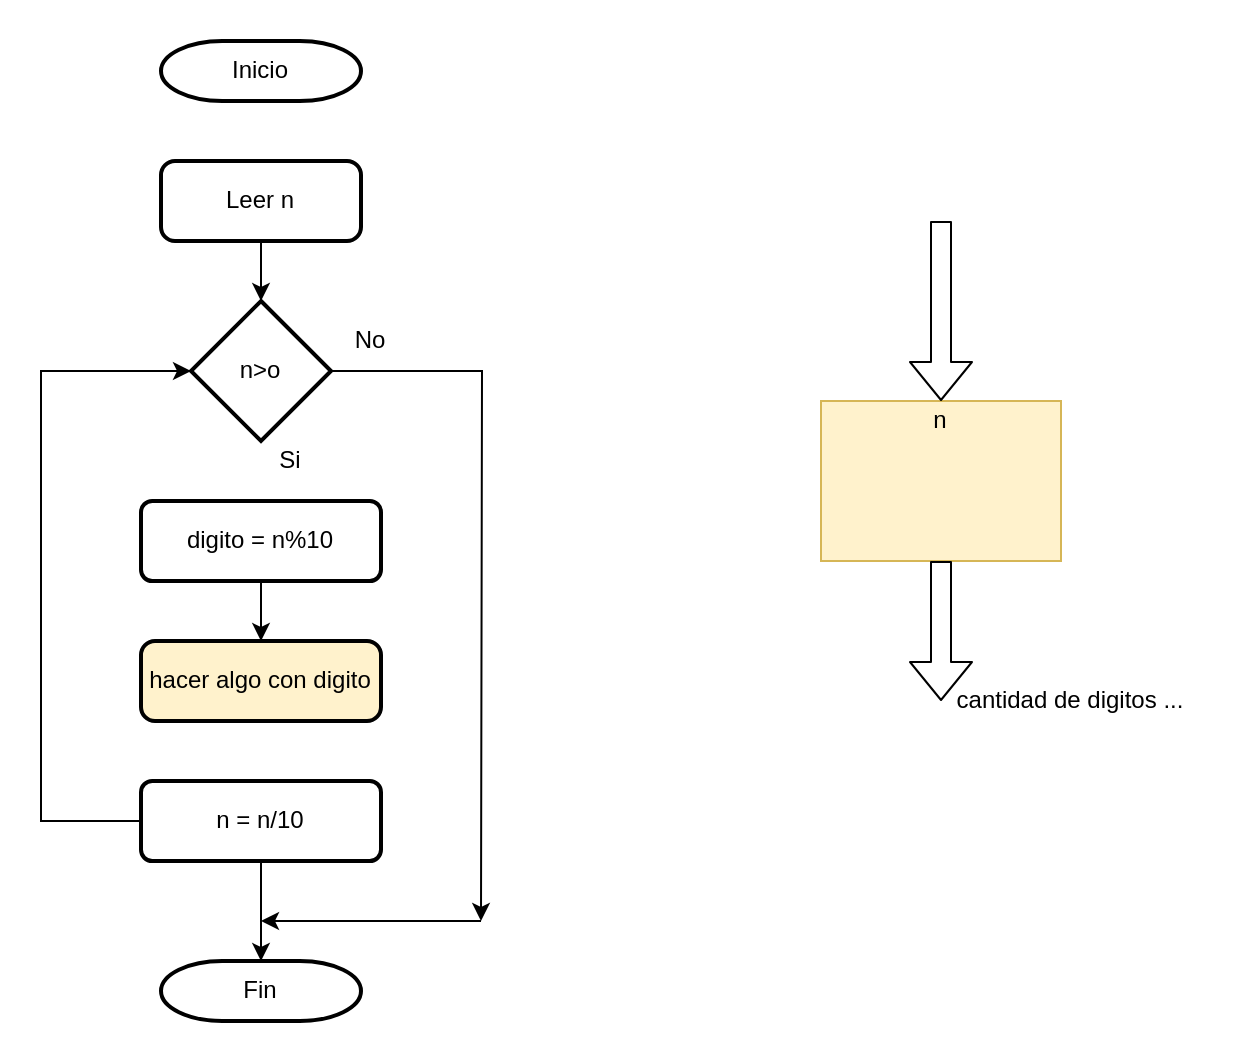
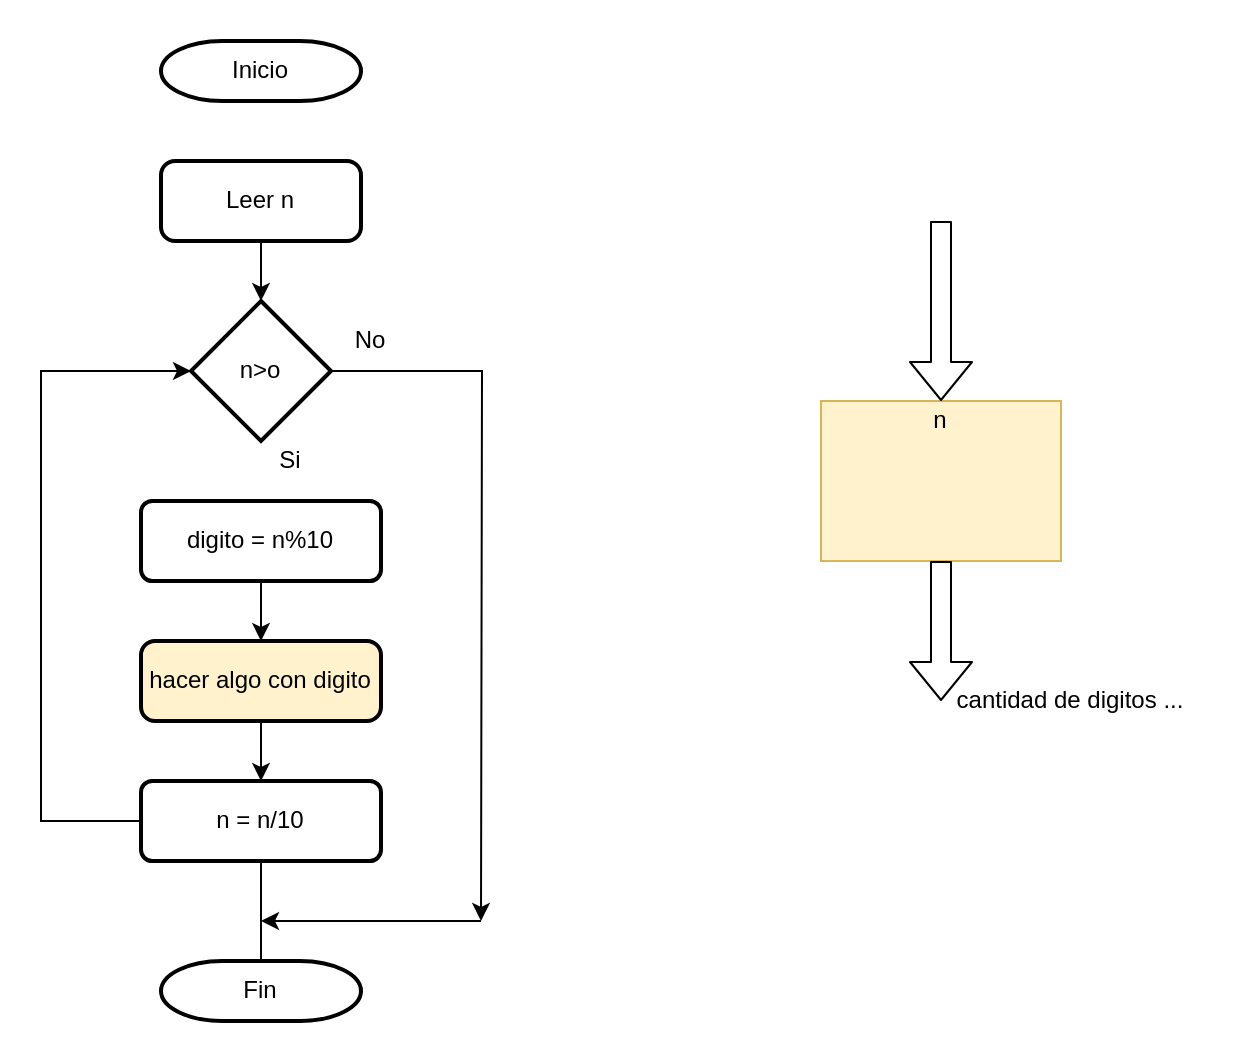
  <mxCell id="0" />
  <mxCell id="1" parent="0" />
  <mxCell id="2" value="Inicio" style="strokeWidth=2;html=1;shape=mxgraph.flowchart.terminator;whiteSpace=wrap;" vertex="1" parent="1"><mxGeometry x="80" y="20" width="100" height="30" as="geometry" /></mxCell>
  <mxCell id="3" value="" style="edgeStyle=orthogonalEdgeStyle;rounded=0;orthogonalLoop=1;jettySize=auto;html=1;" edge="1" parent="1" source="4" target="11"><mxGeometry relative="1" as="geometry" /></mxCell>
  <mxCell id="4" value="Leer n" style="rounded=1;whiteSpace=wrap;html=1;absoluteArcSize=1;arcSize=14;strokeWidth=2;" vertex="1" parent="1"><mxGeometry x="80" y="80" width="100" height="40" as="geometry" /></mxCell>
  <mxCell id="5" value="" style="edgeStyle=orthogonalEdgeStyle;rounded=0;orthogonalLoop=1;jettySize=auto;html=1;" edge="1" parent="1" source="6" target="13"><mxGeometry relative="1" as="geometry" /></mxCell>
  <mxCell id="6" value="digito = n%10" style="whiteSpace=wrap;html=1;rounded=1;strokeWidth=2;arcSize=14;" vertex="1" parent="1"><mxGeometry x="70" y="250" width="120" height="40" as="geometry" /></mxCell>
  <mxCell id="7" style="edgeStyle=orthogonalEdgeStyle;rounded=0;orthogonalLoop=1;jettySize=auto;html=1;entryX=0;entryY=0.5;entryDx=0;entryDy=0;entryPerimeter=0;" edge="1" parent="1" source="9" target="11"><mxGeometry relative="1" as="geometry"><mxPoint x="130" y="140" as="targetPoint" /><Array as="points"><mxPoint x="20" y="410" /><mxPoint x="20" y="185" /></Array></mxGeometry></mxCell>
- <mxCell id="8" value="" style="edgeStyle=orthogonalEdgeStyle;rounded=0;orthogonalLoop=1;jettySize=auto;html=1;" edge="1" parent="1" source="9" target="15"><mxGeometry relative="1" as="geometry" /></mxCell>
+ <mxCell id="8" value="" style="edgeStyle=orthogonalEdgeStyle;rounded=0;orthogonalLoop=1;jettySize=auto;html=1;endArrow=none;" edge="1" parent="1" source="9" target="15"><mxGeometry relative="1" as="geometry" /></mxCell>
  <mxCell id="9" value="n = n/10" style="whiteSpace=wrap;html=1;rounded=1;strokeWidth=2;arcSize=14;" vertex="1" parent="1"><mxGeometry x="70" y="390" width="120" height="40" as="geometry" /></mxCell>
  <mxCell id="10" style="edgeStyle=orthogonalEdgeStyle;rounded=0;orthogonalLoop=1;jettySize=auto;html=1;" edge="1" parent="1" source="11"><mxGeometry relative="1" as="geometry"><mxPoint x="240" y="460" as="targetPoint" /></mxGeometry></mxCell>
  <mxCell id="11" value="n&amp;gt;o" style="strokeWidth=2;html=1;shape=mxgraph.flowchart.decision;whiteSpace=wrap;" vertex="1" parent="1"><mxGeometry x="95" y="150" width="70" height="70" as="geometry" /></mxCell>
+ <mxCell id="12" value="" style="edgeStyle=orthogonalEdgeStyle;rounded=0;orthogonalLoop=1;jettySize=auto;html=1;" edge="1" parent="1" source="13" target="9"><mxGeometry relative="1" as="geometry" /></mxCell>
  <mxCell id="13" value="hacer algo con digito" style="rounded=1;whiteSpace=wrap;html=1;absoluteArcSize=1;arcSize=14;strokeWidth=2;fillColor=#fff2cc;" vertex="1" parent="1"><mxGeometry x="70" y="320" width="120" height="40" as="geometry" /></mxCell>
  <mxCell id="14" value="Si" style="text;html=1;strokeColor=none;fillColor=none;align=center;verticalAlign=middle;whiteSpace=wrap;rounded=0;" vertex="1" parent="1"><mxGeometry x="125" y="220" width="40" height="20" as="geometry" /></mxCell>
  <mxCell id="15" value="Fin" style="strokeWidth=2;html=1;shape=mxgraph.flowchart.terminator;whiteSpace=wrap;" vertex="1" parent="1"><mxGeometry x="80" y="480" width="100" height="30" as="geometry" /></mxCell>
  <mxCell id="16" value="" style="endArrow=classic;html=1;" edge="1" parent="1"><mxGeometry width="50" height="50" relative="1" as="geometry"><mxPoint x="240" y="460" as="sourcePoint" /><mxPoint x="130" y="460" as="targetPoint" /></mxGeometry></mxCell>
  <mxCell id="17" value="No" style="text;html=1;strokeColor=none;fillColor=none;align=center;verticalAlign=middle;whiteSpace=wrap;rounded=0;" vertex="1" parent="1"><mxGeometry x="165" y="160" width="40" height="20" as="geometry" /></mxCell>
  <mxCell id="18" value="" style="rounded=0;whiteSpace=wrap;html=1;fillColor=#fff2cc;strokeColor=#d6b656;" vertex="1" parent="1"><mxGeometry x="410" y="200" width="120" height="80" as="geometry" /></mxCell>
  <mxCell id="19" value="" style="shape=flexArrow;endArrow=classic;html=1;entryX=0.5;entryY=0;entryDx=0;entryDy=0;" edge="1" parent="1" source="20" target="18"><mxGeometry width="50" height="50" relative="1" as="geometry"><mxPoint x="450" y="120" as="sourcePoint" /><mxPoint x="500" y="70" as="targetPoint" /></mxGeometry></mxCell>
  <mxCell id="20" value="n" style="text;html=1;strokeColor=none;fillColor=none;align=center;verticalAlign=middle;whiteSpace=wrap;rounded=0;" vertex="1" parent="1"><mxGeometry x="450" y="200" width="40" height="20" as="geometry" /></mxCell>
  <mxCell id="21" value="" style="shape=flexArrow;endArrow=classic;html=1;entryX=0.5;entryY=0;entryDx=0;entryDy=0;" edge="1" parent="1" target="20"><mxGeometry width="50" height="50" relative="1" as="geometry"><mxPoint x="470" y="110" as="sourcePoint" /><mxPoint x="470" y="200" as="targetPoint" /></mxGeometry></mxCell>
  <mxCell id="22" value="" style="shape=flexArrow;endArrow=classic;html=1;exitX=0.5;exitY=1;exitDx=0;exitDy=0;" edge="1" parent="1" source="18"><mxGeometry width="50" height="50" relative="1" as="geometry"><mxPoint x="470" y="360" as="sourcePoint" /><mxPoint x="470" y="350" as="targetPoint" /></mxGeometry></mxCell>
  <mxCell id="23" value="cantidad de digitos ..." style="text;html=1;strokeColor=none;fillColor=none;align=center;verticalAlign=middle;whiteSpace=wrap;rounded=0;" vertex="1" parent="1"><mxGeometry x="470" y="340" width="130" height="20" as="geometry" /></mxCell>
